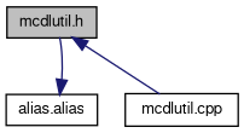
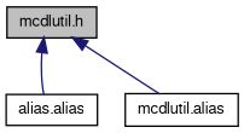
  digraph {
    node [color=black fillcolor=white fontname=FreeSans fontsize=10 shape=record style=filled]
    edge [color=midnightblue dir=back fontname=FreeSans fontsize=10 labelfontname=FreeSans labelfontsize=10 style=solid]
    n1 [fillcolor=grey75 fontcolor=black height=0.2 label="mcdlutil.h" width=0.4]
    n2 [height=0.2 label="alias.alias" width=0.4]
-   n3 [height=0.2 label="mcdlutil.cpp" width=0.4]
-   n2 -> n1
+   n3 [height=0.2 label="mcdlutil.alias" width=0.4]
+   n1 -> n2
    n1 -> n3
  }
